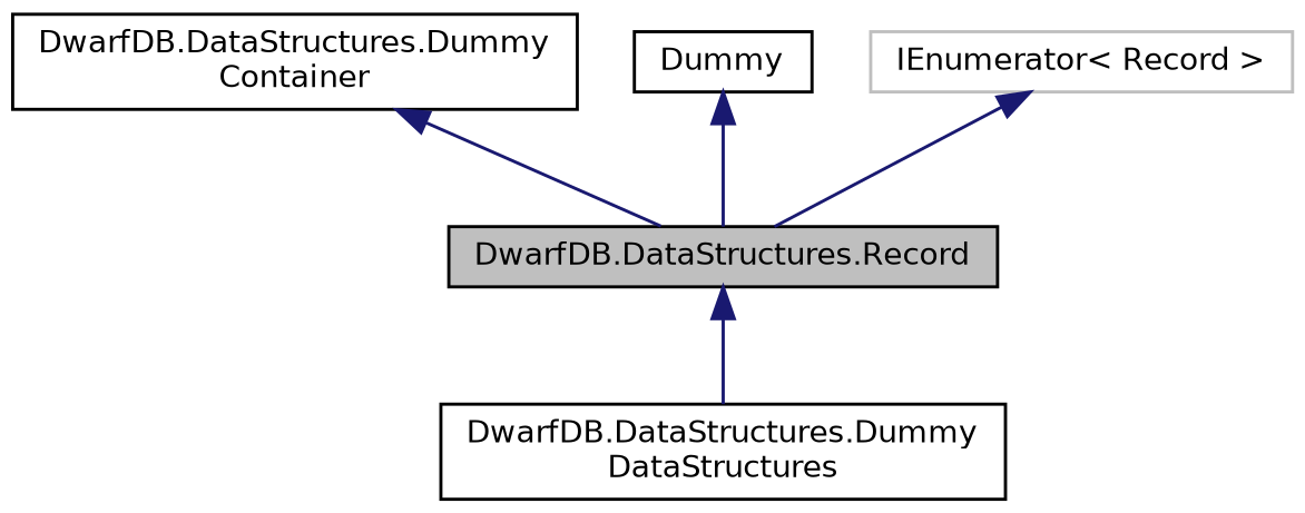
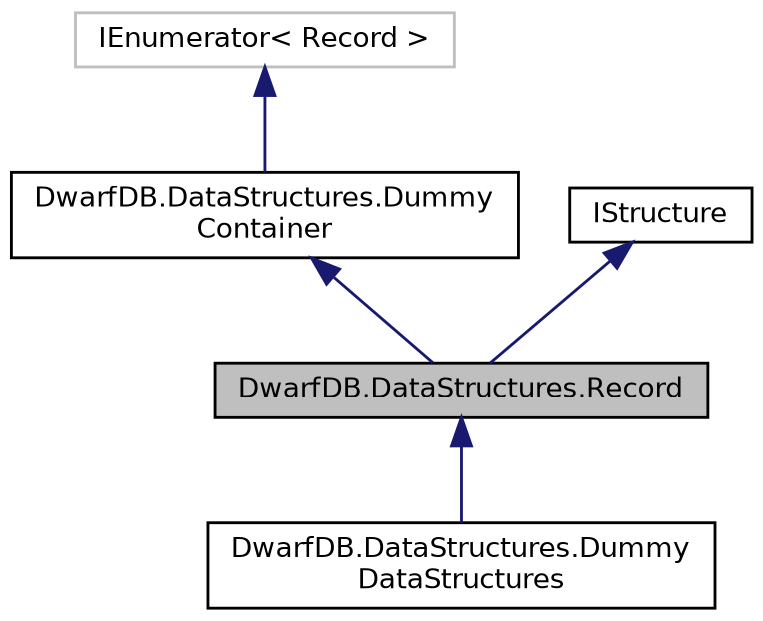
  digraph {
    node [color=black fillcolor=white fontname=Helvetica fontsize=10 shape=record style=filled]
    edge [color=midnightblue dir=back fontname=Helvetica fontsize=10 labelfontname=Helvetica labelfontsize=10 style=solid]
    n1 [fillcolor=grey75 fontcolor=black height=0.2 label="DwarfDB.DataStructures.Record" width=0.4]
    n2 [height=0.2 label="DwarfDB.DataStructures.Dummy\lDataStructures" width=0.4]
    n3 [height=0.2 label="DwarfDB.DataStructures.Dummy\lContainer" width=0.4]
-   n4 [height=0.2 label=Dummy width=0.4]
+   n4 [height=0.2 label=IStructure width=0.4]
    n5 [color=grey75 height=0.2 label="IEnumerator\< Record \>" width=0.4]
    n1 -> n2
    n3 -> n1
    n4 -> n1
-   n5 -> n1
+   n5 -> n3
  }
